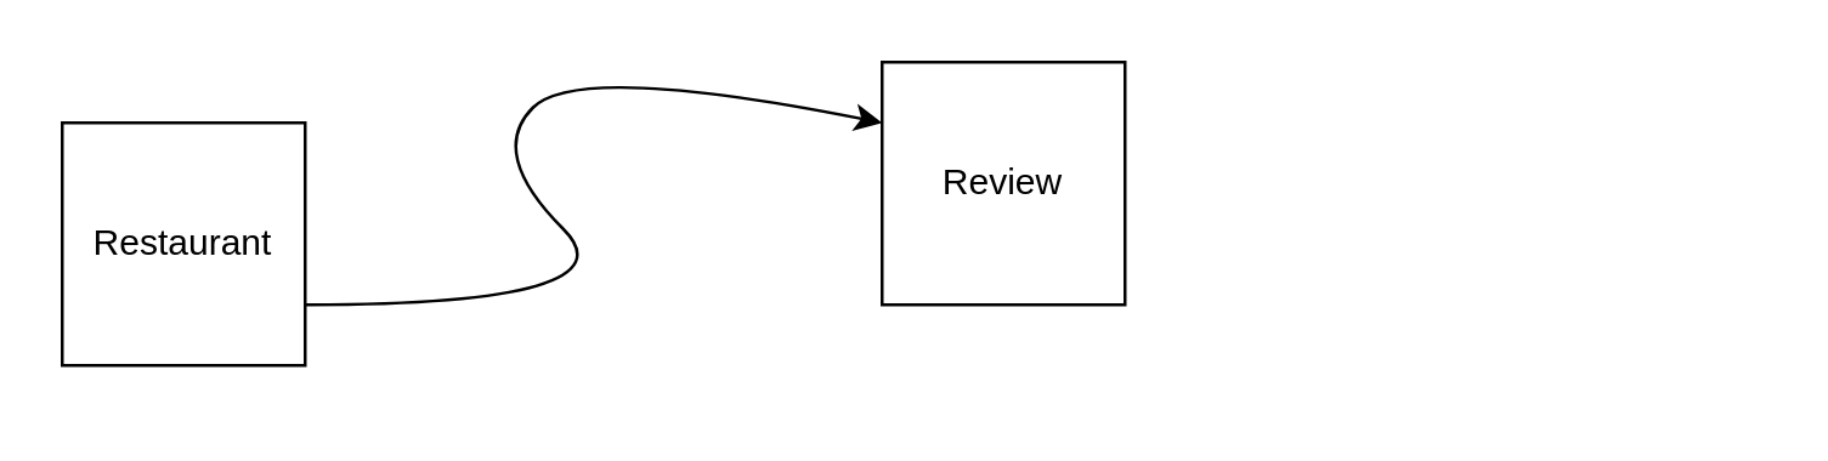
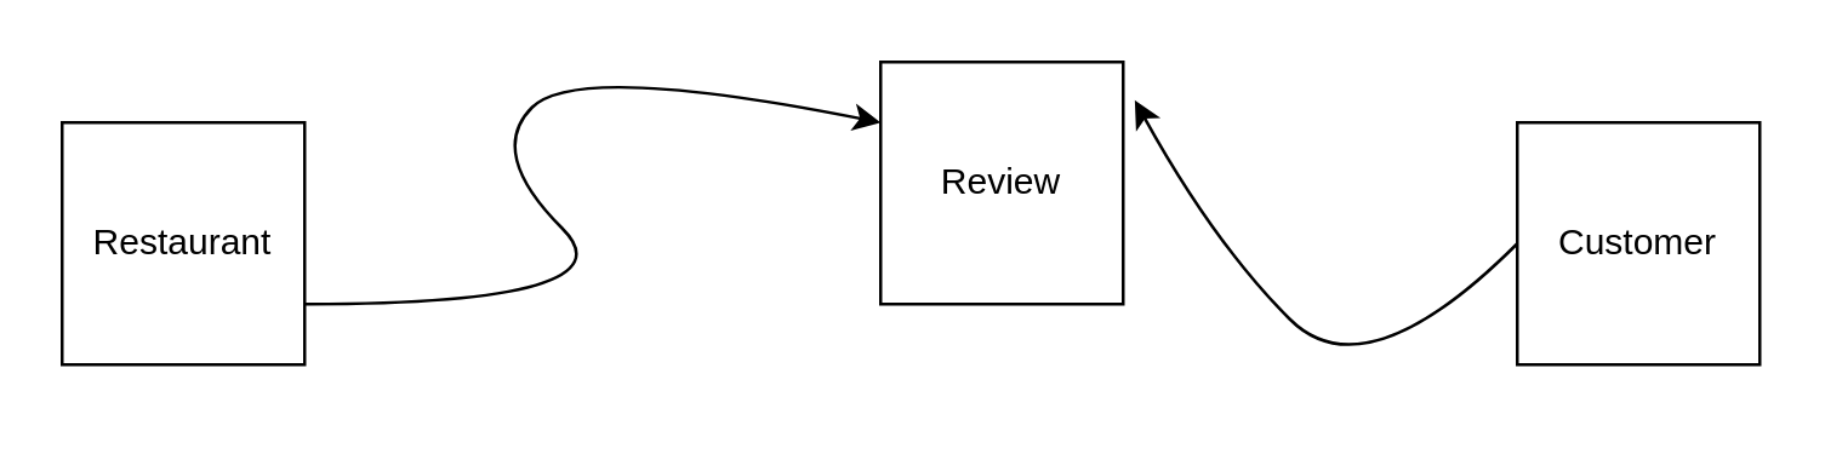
  <mxCell id="0" />
  <mxCell id="1" parent="0" />
  <mxCell id="2" value="Restaurant" style="whiteSpace=wrap;html=1;aspect=fixed;" vertex="1" parent="1"><mxGeometry x="20" y="40" width="80" height="80" as="geometry" /></mxCell>
  <mxCell id="3" value="Review" style="whiteSpace=wrap;html=1;aspect=fixed;" vertex="1" parent="1"><mxGeometry x="290" y="20" width="80" height="80" as="geometry" /></mxCell>
+ <mxCell id="4" value="Customer" style="whiteSpace=wrap;html=1;aspect=fixed;" vertex="1" parent="1"><mxGeometry x="500" y="40" width="80" height="80" as="geometry" /></mxCell>
  <mxCell id="5" value="" style="curved=1;endArrow=classic;html=1;entryX=0;entryY=0.25;entryDx=0;entryDy=0;" edge="1" parent="1" target="3"><mxGeometry width="50" height="50" relative="1" as="geometry"><mxPoint x="100" y="100" as="sourcePoint" /><mxPoint x="210" y="50" as="targetPoint" /><Array as="points"><mxPoint x="210" y="100" /><mxPoint x="160" y="50" /><mxPoint x="190" y="20" /></Array></mxGeometry></mxCell>
+ <mxCell id="6" value="" style="curved=1;endArrow=classic;html=1;entryX=1.048;entryY=0.158;entryDx=0;entryDy=0;entryPerimeter=0;exitX=0;exitY=0.5;exitDx=0;exitDy=0;" edge="1" parent="1" source="4" target="3"><mxGeometry width="50" height="50" relative="1" as="geometry"><mxPoint x="400" y="130" as="sourcePoint" /><mxPoint x="450" y="80" as="targetPoint" /><Array as="points"><mxPoint x="450" y="130" /><mxPoint x="400" y="80" /></Array></mxGeometry></mxCell>
